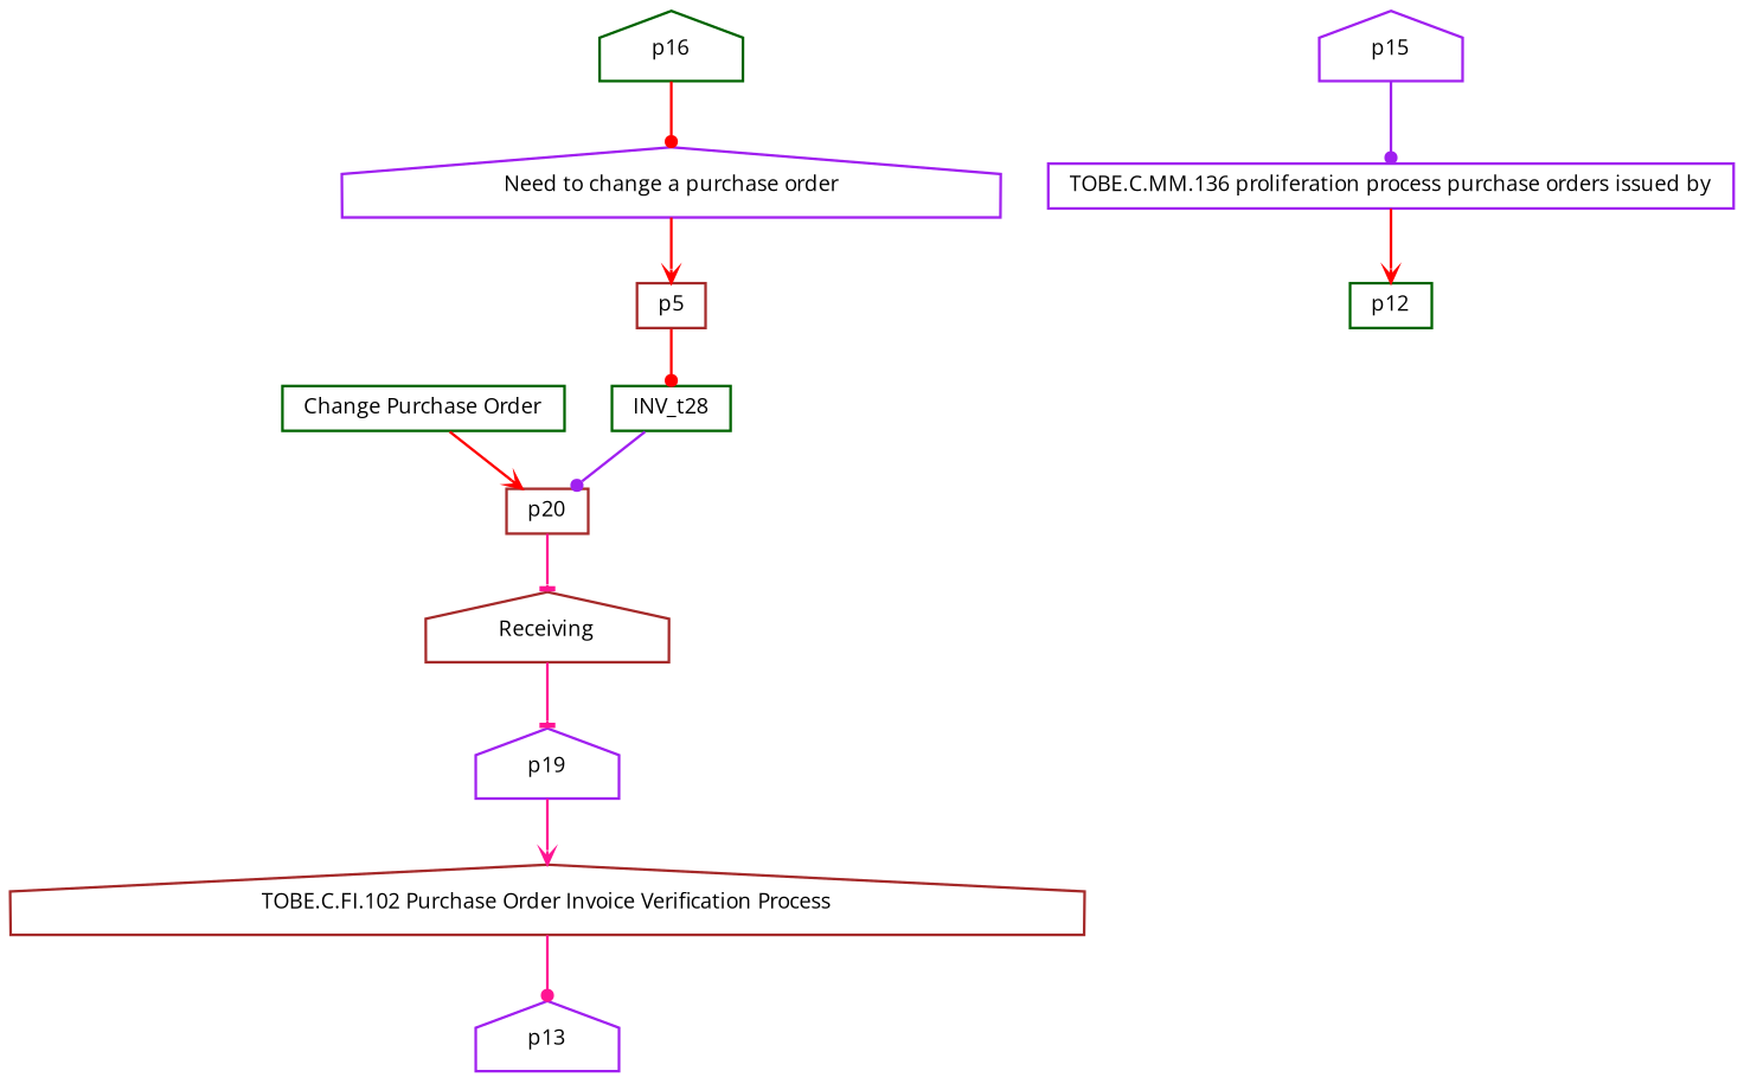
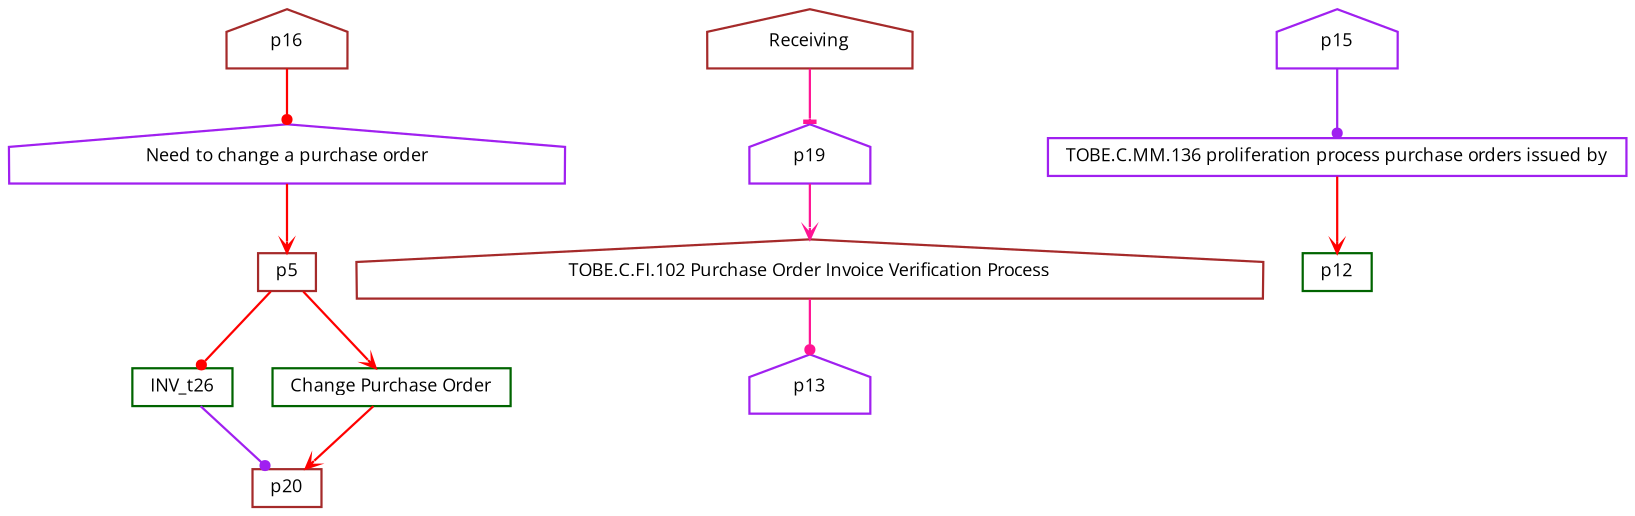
  digraph {
    fontname="Open Sans"
    fontsize=8
    rankdir=TB
    ranksep=.3
    remincross=true
    node [color=purple fontname="Open Sans" fontsize=8 shape=house]
    edge [arrowhead=dot arrowsize=0.5 color=red fontname="Open Sans"]
-   n1 [color=darkgreen height=.2 label=INV_t28 shape=box width=.2]
+   n1 [color=darkgreen height=.2 label=INV_t26 shape=box width=.2]
    n2 [color=brown height=.2 label=p20 shape=box width=.2]
    n3 [color=brown height=.2 label=Receiving width=.2]
-   n4 [color=darkgreen height=.2 label=p16 width=.2]
+   n4 [color=brown height=.2 label=p16 width=.2]
    n5 [height=.2 label="Need to change a purchase order" width=.2]
    n6 [color=brown height=.2 label="TOBE.C.FI.102 Purchase Order Invoice Verification Process" width=.2]
    n7 [height=.2 label=p13 width=.2]
    n8 [height=.2 label=p19 width=.2]
    n9 [color=brown height=.2 label=p5 shape=box width=.2]
    n10 [color=darkgreen height=.2 label="Change Purchase Order" shape=box width=.2]
    n11 [height=.2 label="TOBE.C.MM.136 proliferation process purchase orders issued by" shape=box width=.2]
    n12 [color=darkgreen height=.2 label=p12 shape=box width=.2]
    n13 [height=.2 label=p15 width=.2]
    n1 -> n2 [color=purple]
-   n2 -> n3 [arrowhead=tee color=deeppink]
    n3 -> n8 [arrowhead=tee color=deeppink]
    n4 -> n5
    n5 -> n9 [arrowhead=vee]
    n6 -> n7 [color=deeppink]
    n8 -> n6 [arrowhead=vee color=deeppink]
    n9 -> n1
+   n9 -> n10 [arrowhead=vee]
    n10 -> n2 [arrowhead=vee]
    n11 -> n12 [arrowhead=vee]
    n13 -> n11 [color=purple]
  }
